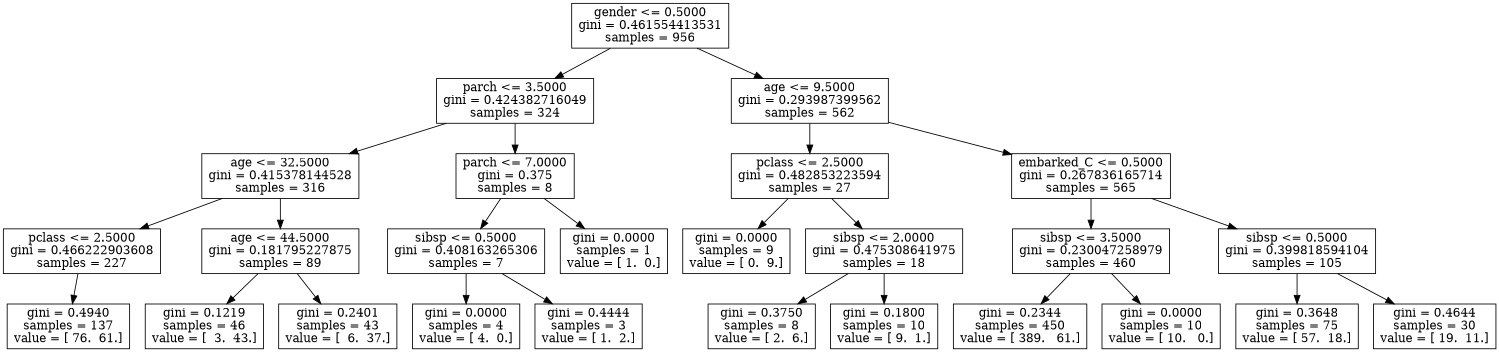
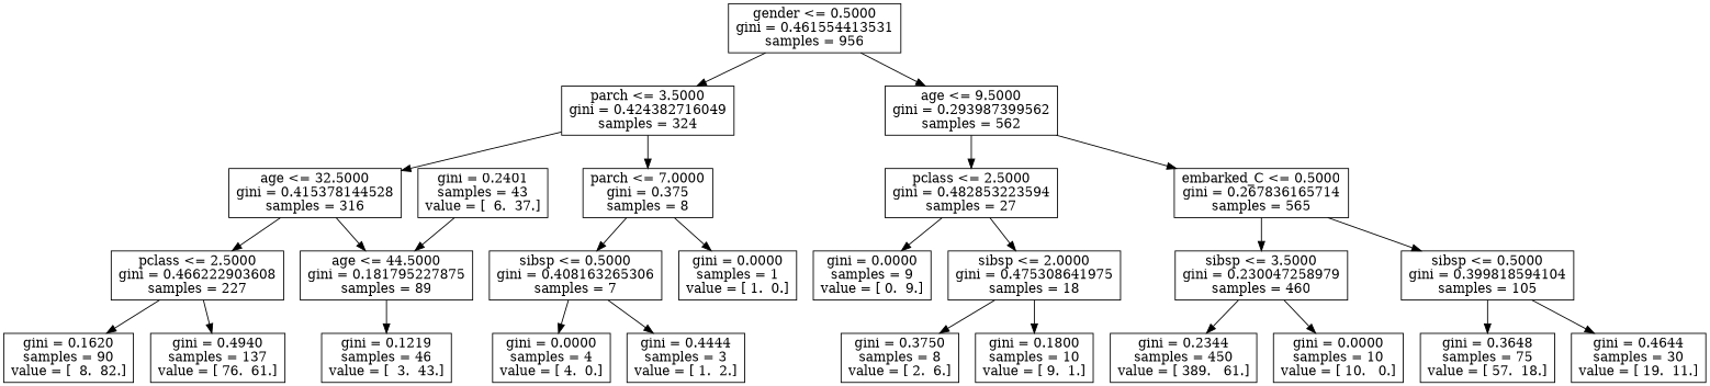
  digraph {
    node [shape=box]
    n1 [label="gender <= 0.5000\ngini = 0.461554413531\nsamples = 956"]
    n2 [label="parch <= 3.5000\ngini = 0.424382716049\nsamples = 324"]
    n3 [label="age <= 9.5000\ngini = 0.293987399562\nsamples = 562"]
    n4 [label="age <= 32.5000\ngini = 0.415378144528\nsamples = 316"]
    n5 [label="parch <= 7.0000\ngini = 0.375\nsamples = 8"]
    n6 [label="pclass <= 2.5000\ngini = 0.482853223594\nsamples = 27"]
    n7 [label="embarked_C <= 0.5000\ngini = 0.267836165714\nsamples = 565"]
    n8 [label="pclass <= 2.5000\ngini = 0.466222903608\nsamples = 227"]
    n9 [label="age <= 44.5000\ngini = 0.181795227875\nsamples = 89"]
    n10 [label="sibsp <= 0.5000\ngini = 0.408163265306\nsamples = 7"]
    n11 [label="gini = 0.0000\nsamples = 1\nvalue = [ 1.  0.]"]
+   n12 [label="gini = 0.1620\nsamples = 90\nvalue = [  8.  82.]"]
    n13 [label="gini = 0.4940\nsamples = 137\nvalue = [ 76.  61.]"]
    n14 [label="gini = 0.1219\nsamples = 46\nvalue = [  3.  43.]"]
    n15 [label="gini = 0.2401\nsamples = 43\nvalue = [  6.  37.]"]
    n16 [label="gini = 0.0000\nsamples = 4\nvalue = [ 4.  0.]"]
    n17 [label="gini = 0.4444\nsamples = 3\nvalue = [ 1.  2.]"]
    n18 [label="gini = 0.0000\nsamples = 9\nvalue = [ 0.  9.]"]
    n19 [label="sibsp <= 2.0000\ngini = 0.475308641975\nsamples = 18"]
    n20 [label="sibsp <= 3.5000\ngini = 0.230047258979\nsamples = 460"]
    n21 [label="sibsp <= 0.5000\ngini = 0.399818594104\nsamples = 105"]
    n22 [label="gini = 0.3750\nsamples = 8\nvalue = [ 2.  6.]"]
    n23 [label="gini = 0.1800\nsamples = 10\nvalue = [ 9.  1.]"]
    n24 [label="gini = 0.2344\nsamples = 450\nvalue = [ 389.   61.]"]
    n25 [label="gini = 0.0000\nsamples = 10\nvalue = [ 10.   0.]"]
    n26 [label="gini = 0.3648\nsamples = 75\nvalue = [ 57.  18.]"]
    n27 [label="gini = 0.4644\nsamples = 30\nvalue = [ 19.  11.]"]
    n1 -> n2
    n1 -> n3
    n2 -> n4
    n2 -> n5
    n3 -> n6
    n3 -> n7
    n4 -> n8
    n4 -> n9
    n5 -> n10
    n5 -> n11
    n6 -> n18
    n6 -> n19
    n7 -> n20
    n7 -> n21
+   n8 -> n12
    n8 -> n13
    n9 -> n14
-   n9 -> n15
+   n15 -> n9
    n10 -> n16
    n10 -> n17
    n19 -> n22
    n19 -> n23
    n20 -> n24
    n20 -> n25
    n21 -> n26
    n21 -> n27
  }
